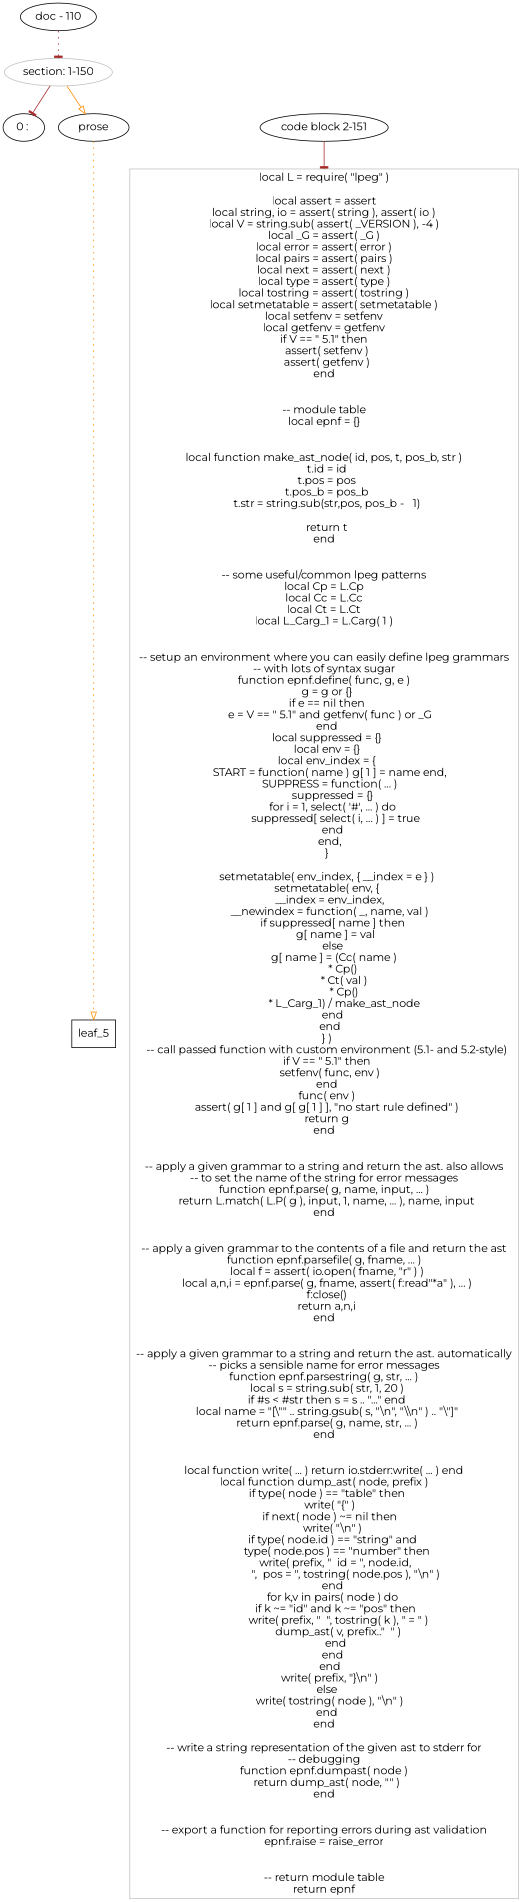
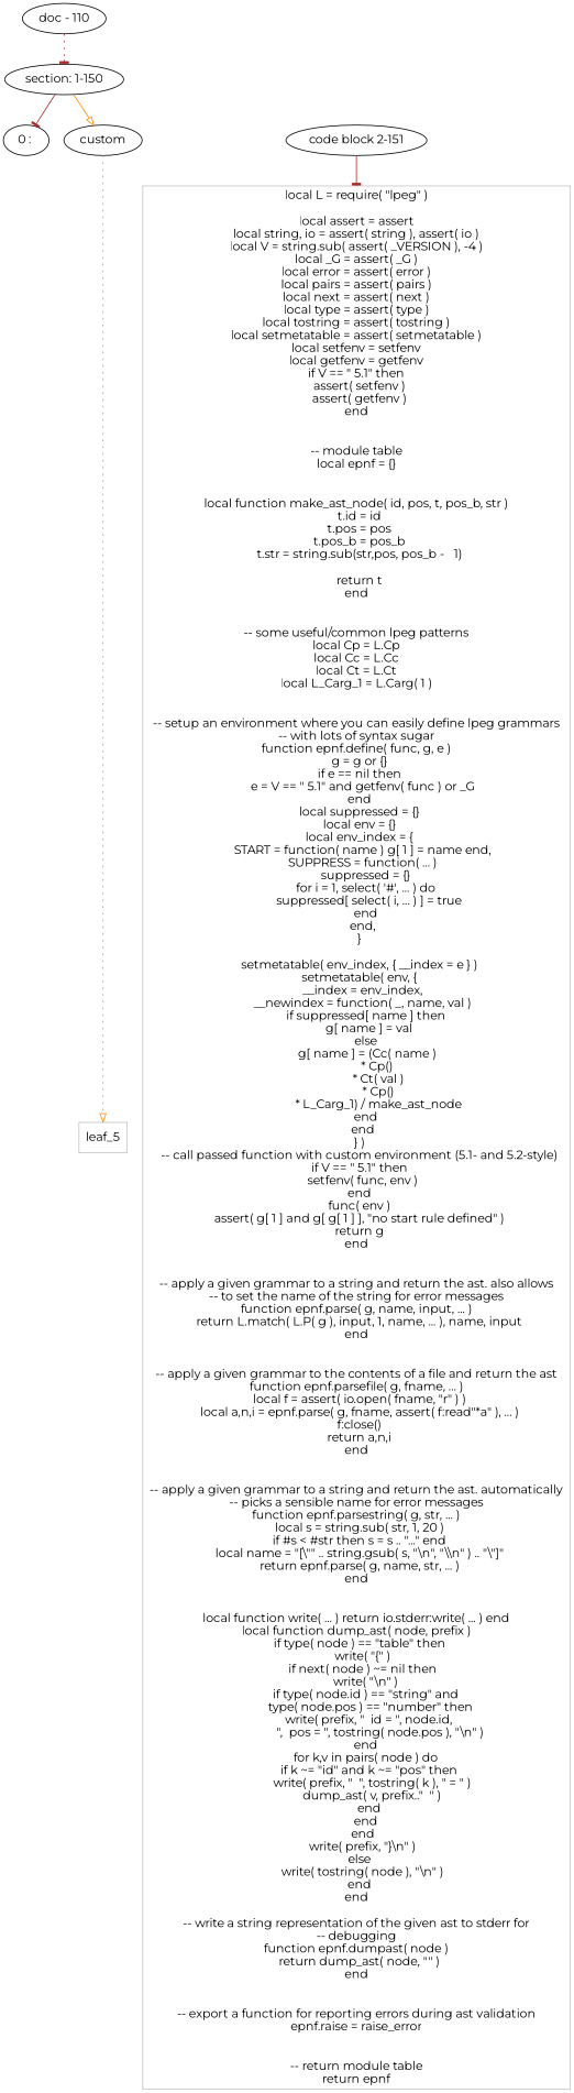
  digraph {
    fontname=Montserrat
    node [fontname=Montserrat]
    edge [arrowhead=tee color=brown fontname=Montserrat style=solid]
-   n1 [label="section: 1-150" color=Gray]
+   n1 [label="section: 1-150"]
    n2 [label="0 : "]
-   n3 [label=prose]
+   n3 [label=custom]
    n4 [label="code block 2-151"]
-   leaf_5 [color=black shape=rectangle]
+   leaf_5 [color=Gray shape=rectangle]
    n6 [color=Gray label="local L = require( \"lpeg\" )\n\nlocal assert = assert\nlocal string, io = assert( string ), assert( io )\nlocal V = string.sub( assert( _VERSION ), -4 )\nlocal _G = assert( _G )\nlocal error = assert( error )\nlocal pairs = assert( pairs )\nlocal next = assert( next )\nlocal type = assert( type )\nlocal tostring = assert( tostring )\nlocal setmetatable = assert( setmetatable )\nlocal setfenv = setfenv\nlocal getfenv = getfenv\nif V == \" 5.1\" then\n  assert( setfenv )\n  assert( getfenv )\nend\n\n\n-- module table\nlocal epnf = {}\n\n\nlocal function make_ast_node( id, pos, t, pos_b, str )\n  t.id = id\n  t.pos = pos\n  t.pos_b = pos_b\n  t.str = string.sub(str,pos, pos_b -   1)\n\n  return t\nend\n\n\n-- some useful/common lpeg patterns\nlocal Cp = L.Cp\nlocal Cc = L.Cc\nlocal Ct = L.Ct\nlocal L_Carg_1 = L.Carg( 1 )\n\n\n-- setup an environment where you can easily define lpeg grammars\n-- with lots of syntax sugar\nfunction epnf.define( func, g, e )\n  g = g or {}\n  if e == nil then\n    e = V == \" 5.1\" and getfenv( func ) or _G\n  end\n  local suppressed = {}\n  local env = {}\n  local env_index = {\n    START = function( name ) g[ 1 ] = name end,\n    SUPPRESS = function( ... )\n      suppressed = {}\n      for i = 1, select( '#', ... ) do\n        suppressed[ select( i, ... ) ] = true\n      end\n    end,\n  }\n\n  setmetatable( env_index, { __index = e } )\n  setmetatable( env, {\n    __index = env_index,\n    __newindex = function( _, name, val )\n      if suppressed[ name ] then\n        g[ name ] = val\n      else\n        g[ name ] = (Cc( name ) \n              * Cp() \n              * Ct( val )\n              * Cp()\n              * L_Carg_1) / make_ast_node\n      end\n    end\n  } )\n  -- call passed function with custom environment (5.1- and 5.2-style)\n  if V == \" 5.1\" then\n    setfenv( func, env )\n  end\n  func( env )\n  assert( g[ 1 ] and g[ g[ 1 ] ], \"no start rule defined\" )\n  return g\nend\n\n\n-- apply a given grammar to a string and return the ast. also allows\n-- to set the name of the string for error messages\nfunction epnf.parse( g, name, input, ... )\n  return L.match( L.P( g ), input, 1, name, ... ), name, input\nend\n\n\n-- apply a given grammar to the contents of a file and return the ast\nfunction epnf.parsefile( g, fname, ... )\n  local f = assert( io.open( fname, \"r\" ) )\n  local a,n,i = epnf.parse( g, fname, assert( f:read\"*a\" ), ... )\n  f:close()\n  return a,n,i\nend\n\n\n-- apply a given grammar to a string and return the ast. automatically\n-- picks a sensible name for error messages\nfunction epnf.parsestring( g, str, ... )\n  local s = string.sub( str, 1, 20 )\n  if #s < #str then s = s .. \"...\" end\n  local name = \"[\\\"\" .. string.gsub( s, \"\\n\", \"\\\\n\" ) .. \"\\\"]\"\n  return epnf.parse( g, name, str, ... )\nend\n\n\nlocal function write( ... ) return io.stderr:write( ... ) end\nlocal function dump_ast( node, prefix )\n  if type( node ) == \"table\" then\n    write( \"{\" )\n    if next( node ) ~= nil then\n      write( \"\\n\" )\n      if type( node.id ) == \"string\" and\n         type( node.pos ) == \"number\" then\n        write( prefix, \"  id = \", node.id,\n               \",  pos = \", tostring( node.pos ), \"\\n\" )\n      end\n      for k,v in pairs( node ) do\n        if k ~= \"id\" and k ~= \"pos\" then\n          write( prefix, \"  \", tostring( k ), \" = \" )\n          dump_ast( v, prefix..\"  \" )\n        end\n      end\n    end\n    write( prefix, \"}\\n\" )\n  else\n    write( tostring( node ), \"\\n\" )\n  end\nend\n\n-- write a string representation of the given ast to stderr for\n-- debugging\nfunction epnf.dumpast( node )\n  return dump_ast( node, \"\" )\nend\n\n\n-- export a function for reporting errors during ast validation\nepnf.raise = raise_error\n\n\n-- return module table\nreturn epnf" shape=rectangle]
    n7 [label="doc - 110"]
    subgraph sub_1 {
      rank=same
      n1
    }
    subgraph sub_2 {
      rank=same
      n2
      n3
      n4
    }
    n1 -> n2
    n1 -> n3 [arrowhead=onormal color=darkorange]
    n3 -> leaf_5 [arrowhead=onormal color=darkorange style=dotted]
    n4 -> n6
    n7 -> n1 [style=dotted]
  }
